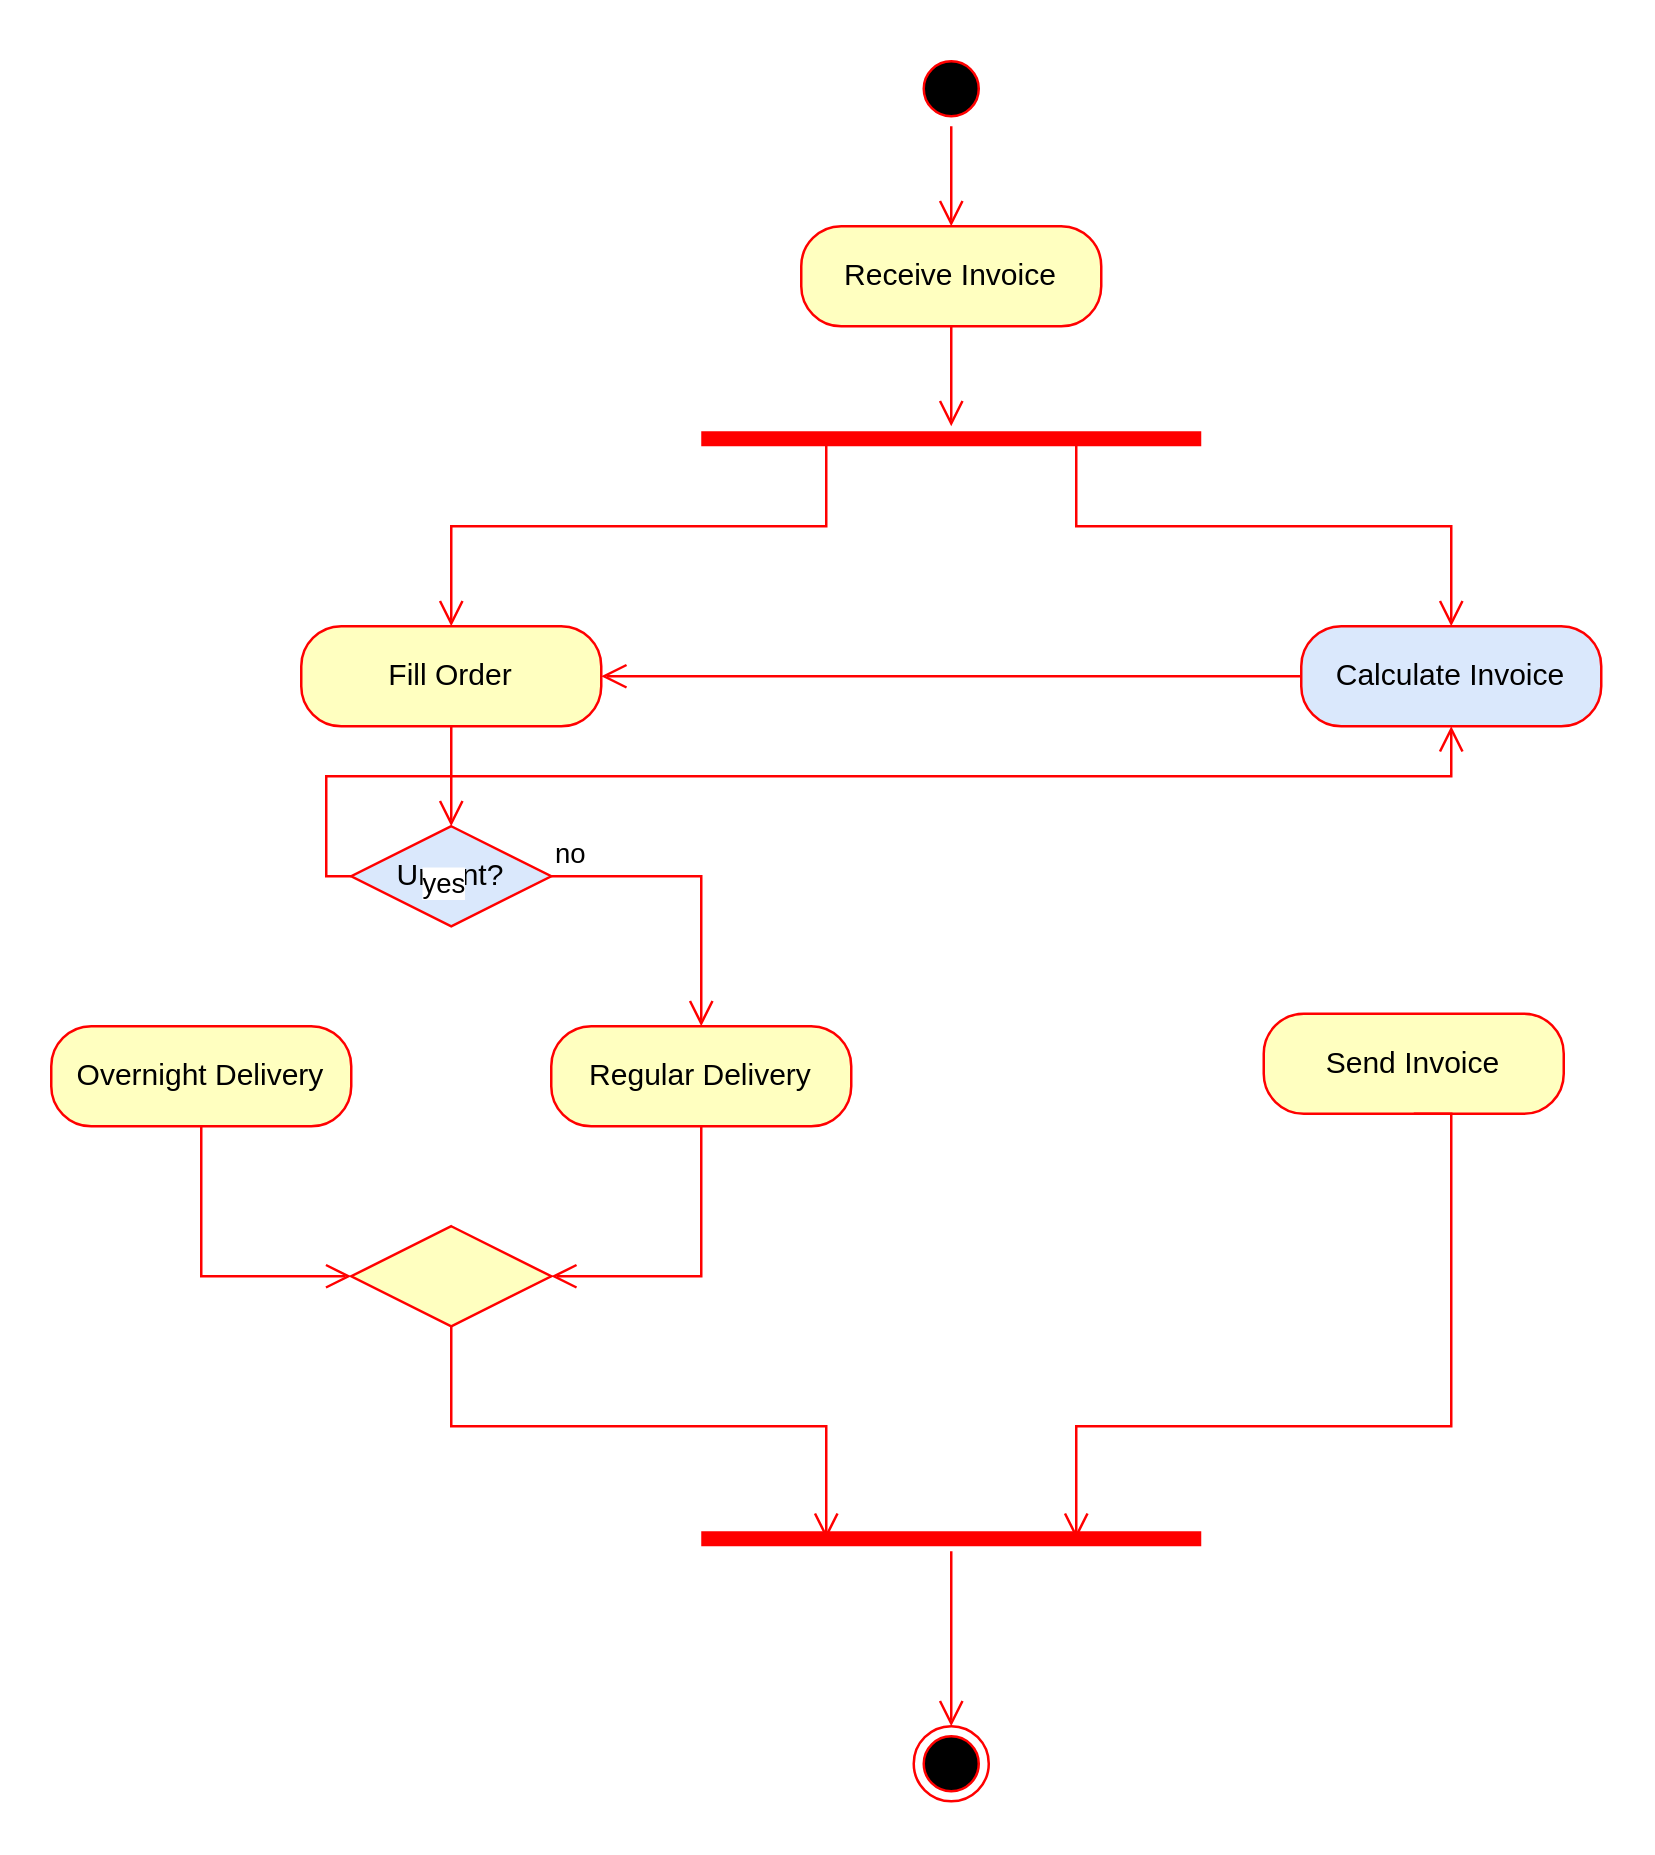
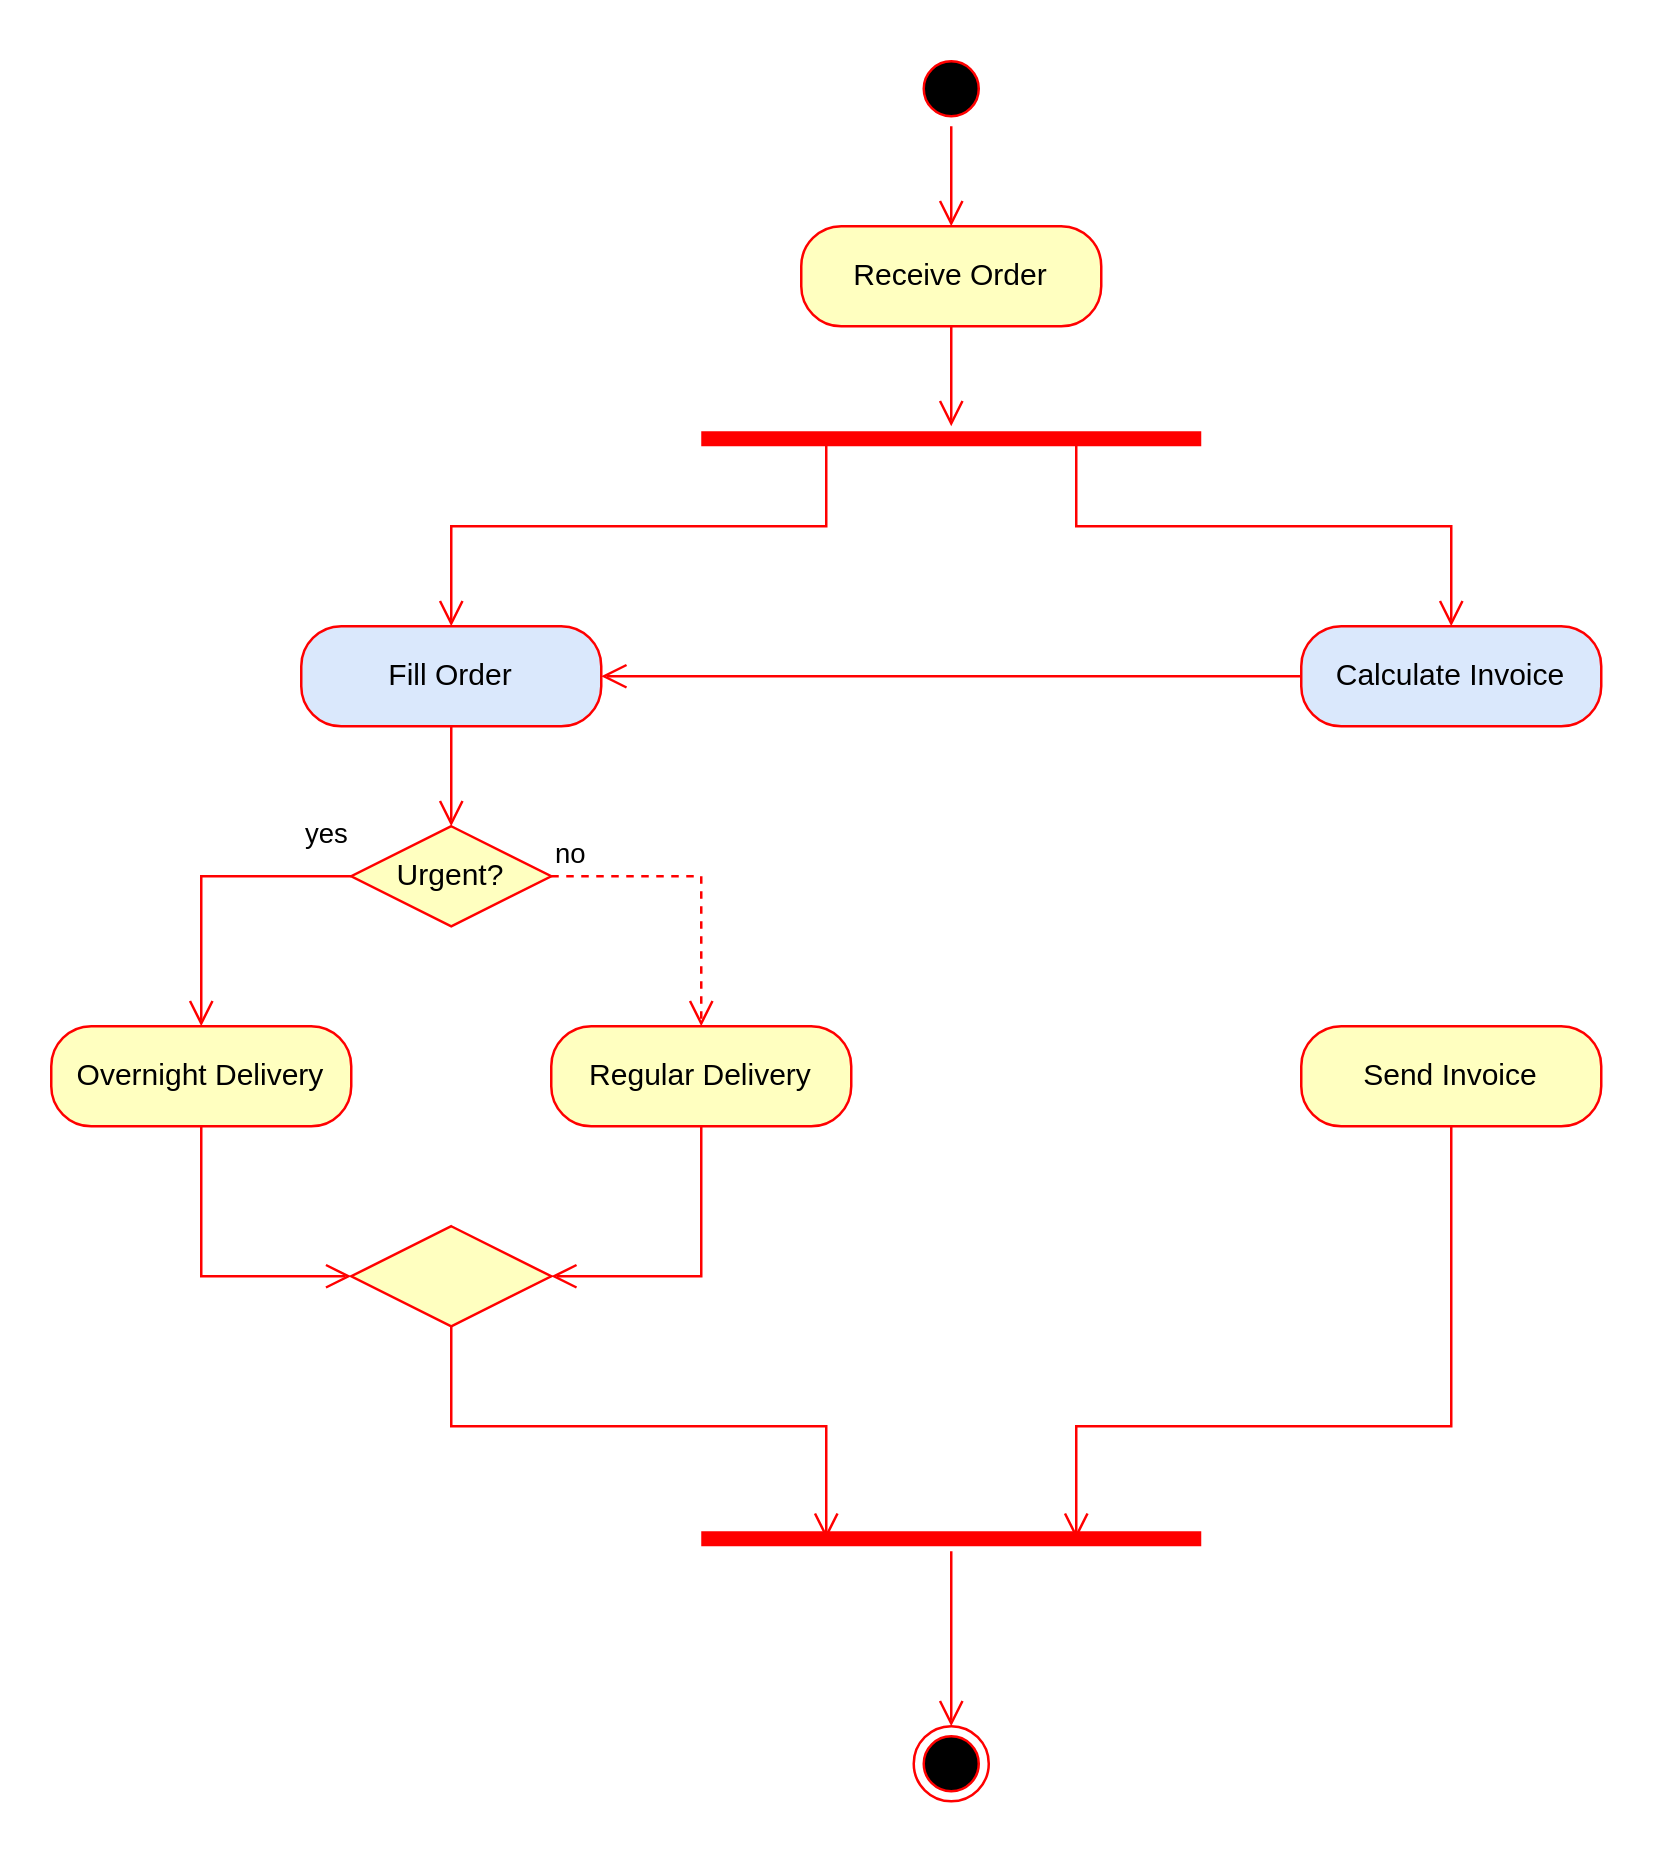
  <mxCell id="0" />
  <mxCell id="1" parent="0" />
  <mxCell id="2" value="" style="ellipse;html=1;shape=startState;fillColor=#000000;strokeColor=#ff0000;" vertex="1" parent="1"><mxGeometry x="365" y="20" width="30" height="30" as="geometry" /></mxCell>
  <mxCell id="3" value="" style="edgeStyle=orthogonalEdgeStyle;html=1;verticalAlign=bottom;endArrow=open;endSize=8;strokeColor=#ff0000;rounded=0;" edge="1" source="2" parent="1"><mxGeometry relative="1" as="geometry"><mxPoint x="380" y="90" as="targetPoint" /></mxGeometry></mxCell>
- <mxCell id="4" value="Receive Invoice" style="rounded=1;whiteSpace=wrap;html=1;arcSize=40;fontColor=#000000;fillColor=#ffffc0;strokeColor=#ff0000;" vertex="1" parent="1"><mxGeometry x="320" y="90" width="120" height="40" as="geometry" /></mxCell>
+ <mxCell id="4" value="Receive Order" style="rounded=1;whiteSpace=wrap;html=1;arcSize=40;fontColor=#000000;fillColor=#ffffc0;strokeColor=#ff0000;" vertex="1" parent="1"><mxGeometry x="320" y="90" width="120" height="40" as="geometry" /></mxCell>
  <mxCell id="5" value="" style="edgeStyle=orthogonalEdgeStyle;html=1;verticalAlign=bottom;endArrow=open;endSize=8;strokeColor=#ff0000;rounded=0;" edge="1" source="4" parent="1"><mxGeometry relative="1" as="geometry"><mxPoint x="380" y="170" as="targetPoint" /></mxGeometry></mxCell>
  <mxCell id="6" value="" style="shape=line;html=1;strokeWidth=6;strokeColor=#ff0000;" vertex="1" parent="1"><mxGeometry x="280" y="170" width="200" height="10" as="geometry" /></mxCell>
  <mxCell id="7" value="" style="html=1;verticalAlign=bottom;endArrow=open;endSize=8;strokeColor=#ff0000;rounded=0;exitX=0.25;exitY=0.5;exitDx=0;exitDy=0;exitPerimeter=0;edgeStyle=orthogonalEdgeStyle;entryX=0.5;entryY=0;entryDx=0;entryDy=0;" edge="1" source="6" parent="1" target="9"><mxGeometry relative="1" as="geometry"><mxPoint x="330" y="250" as="targetPoint" /><Array as="points"><mxPoint x="330" y="210" /><mxPoint x="180" y="210" /></Array></mxGeometry></mxCell>
  <mxCell id="8" value="" style="html=1;verticalAlign=bottom;endArrow=open;endSize=8;strokeColor=#ff0000;rounded=0;exitX=0.75;exitY=0.5;exitDx=0;exitDy=0;exitPerimeter=0;edgeStyle=orthogonalEdgeStyle;entryX=0.5;entryY=0;entryDx=0;entryDy=0;" edge="1" parent="1" source="6" target="11"><mxGeometry relative="1" as="geometry"><mxPoint x="430" y="250" as="targetPoint" /><mxPoint x="340" y="185" as="sourcePoint" /><Array as="points"><mxPoint x="430" y="210" /><mxPoint x="580" y="210" /></Array></mxGeometry></mxCell>
- <mxCell id="9" value="Fill Order" style="rounded=1;whiteSpace=wrap;html=1;arcSize=40;fontColor=#000000;fillColor=#ffffc0;strokeColor=#ff0000;" vertex="1" parent="1"><mxGeometry x="120" y="250" width="120" height="40" as="geometry" /></mxCell>
+ <mxCell id="9" value="Fill Order" style="rounded=1;whiteSpace=wrap;html=1;arcSize=40;fontColor=#000000;fillColor=#dae8fc;strokeColor=#ff0000;" vertex="1" parent="1"><mxGeometry x="120" y="250" width="120" height="40" as="geometry" /></mxCell>
  <mxCell id="10" value="" style="edgeStyle=orthogonalEdgeStyle;html=1;verticalAlign=bottom;endArrow=open;endSize=8;strokeColor=#ff0000;rounded=0;" edge="1" source="9" parent="1"><mxGeometry relative="1" as="geometry"><mxPoint x="180" y="330" as="targetPoint" /></mxGeometry></mxCell>
  <mxCell id="11" value="Calculate Invoice" style="rounded=1;whiteSpace=wrap;html=1;arcSize=40;fontColor=#000000;fillColor=#dae8fc;strokeColor=#ff0000;" vertex="1" parent="1"><mxGeometry x="520" y="250" width="120" height="40" as="geometry" /></mxCell>
  <mxCell id="12" value="" style="edgeStyle=orthogonalEdgeStyle;html=1;verticalAlign=bottom;endArrow=open;endSize=8;strokeColor=#ff0000;rounded=0;" edge="1" parent="1" source="11" target="9"><mxGeometry relative="1" as="geometry"><mxPoint x="580" y="330" as="targetPoint" /></mxGeometry></mxCell>
- <mxCell id="13" value="Send Invoice" style="rounded=1;whiteSpace=wrap;html=1;arcSize=40;fontColor=#000000;fillColor=#ffffc0;strokeColor=#ff0000;" vertex="1" parent="1"><mxGeometry x="505" y="405" width="120" height="40" as="geometry" /></mxCell>
+ <mxCell id="13" value="Send Invoice" style="rounded=1;whiteSpace=wrap;html=1;arcSize=40;fontColor=#000000;fillColor=#ffffc0;strokeColor=#ff0000;" vertex="1" parent="1"><mxGeometry x="520" y="410" width="120" height="40" as="geometry" /></mxCell>
  <mxCell id="14" value="" style="edgeStyle=orthogonalEdgeStyle;html=1;verticalAlign=bottom;endArrow=open;endSize=8;strokeColor=#ff0000;rounded=0;entryX=0.75;entryY=0.5;entryDx=0;entryDy=0;entryPerimeter=0;exitX=0.5;exitY=1;exitDx=0;exitDy=0;" edge="1" source="13" parent="1" target="23"><mxGeometry relative="1" as="geometry"><mxPoint x="580" y="510" as="targetPoint" /><Array as="points"><mxPoint x="580" y="570" /><mxPoint x="430" y="570" /></Array></mxGeometry></mxCell>
- <mxCell id="15" value="Urgent?" style="rhombus;whiteSpace=wrap;html=1;fillColor=#dae8fc;strokeColor=#ff0000;" vertex="1" parent="1"><mxGeometry x="140" y="330" width="80" height="40" as="geometry" /></mxCell>
- <mxCell id="16" value="no" style="edgeStyle=orthogonalEdgeStyle;html=1;align=left;verticalAlign=bottom;endArrow=open;endSize=8;strokeColor=#ff0000;rounded=0;entryX=0.5;entryY=0;entryDx=0;entryDy=0;exitX=1;exitY=0.5;exitDx=0;exitDy=0;" edge="1" source="15" parent="1" target="18"><mxGeometry x="-1" relative="1" as="geometry"><mxPoint x="320" y="350" as="targetPoint" /></mxGeometry></mxCell>
- <mxCell id="17" value="yes" style="html=1;align=left;verticalAlign=top;endArrow=open;endSize=8;strokeColor=#ff0000;rounded=0;exitX=0;exitY=0.5;exitDx=0;exitDy=0;edgeStyle=orthogonalEdgeStyle;" edge="1" source="15" parent="1" target="11"><mxGeometry x="-0.667" y="-30" relative="1" as="geometry"><mxPoint x="80" y="350" as="targetPoint" /><mxPoint as="offset" /></mxGeometry></mxCell>
+ <mxCell id="15" value="Urgent?" style="rhombus;whiteSpace=wrap;html=1;fillColor=#ffffc0;strokeColor=#ff0000;" vertex="1" parent="1"><mxGeometry x="140" y="330" width="80" height="40" as="geometry" /></mxCell>
+ <mxCell id="16" value="no" style="edgeStyle=orthogonalEdgeStyle;html=1;align=left;verticalAlign=bottom;endArrow=open;endSize=8;strokeColor=#ff0000;rounded=0;entryX=0.5;entryY=0;entryDx=0;entryDy=0;exitX=1;exitY=0.5;exitDx=0;exitDy=0;dashed=1;" edge="1" source="15" parent="1" target="18"><mxGeometry x="-1" relative="1" as="geometry"><mxPoint x="320" y="350" as="targetPoint" /></mxGeometry></mxCell>
+ <mxCell id="17" value="yes" style="html=1;align=left;verticalAlign=top;endArrow=open;endSize=8;strokeColor=#ff0000;rounded=0;exitX=0;exitY=0.5;exitDx=0;exitDy=0;edgeStyle=orthogonalEdgeStyle;entryX=0.5;entryY=0;entryDx=0;entryDy=0;" edge="1" source="15" parent="1" target="20"><mxGeometry x="-0.667" y="-30" relative="1" as="geometry"><mxPoint x="80" y="350" as="targetPoint" /><mxPoint as="offset" /></mxGeometry></mxCell>
  <mxCell id="18" value="Regular Delivery" style="rounded=1;whiteSpace=wrap;html=1;arcSize=40;fontColor=#000000;fillColor=#ffffc0;strokeColor=#ff0000;" vertex="1" parent="1"><mxGeometry x="220" y="410" width="120" height="40" as="geometry" /></mxCell>
  <mxCell id="19" value="" style="edgeStyle=orthogonalEdgeStyle;html=1;verticalAlign=bottom;endArrow=open;endSize=8;strokeColor=#ff0000;rounded=0;entryX=1;entryY=0.5;entryDx=0;entryDy=0;" edge="1" source="18" parent="1" target="22"><mxGeometry relative="1" as="geometry"><mxPoint x="280" y="510" as="targetPoint" /></mxGeometry></mxCell>
  <mxCell id="20" value="Overnight Delivery" style="rounded=1;whiteSpace=wrap;html=1;arcSize=40;fontColor=#000000;fillColor=#ffffc0;strokeColor=#ff0000;" vertex="1" parent="1"><mxGeometry x="20" y="410" width="120" height="40" as="geometry" /></mxCell>
  <mxCell id="21" value="" style="edgeStyle=orthogonalEdgeStyle;html=1;verticalAlign=bottom;endArrow=open;endSize=8;strokeColor=#ff0000;rounded=0;entryX=0;entryY=0.5;entryDx=0;entryDy=0;" edge="1" source="20" parent="1" target="22"><mxGeometry relative="1" as="geometry"><mxPoint x="80" y="540" as="targetPoint" /><Array as="points"><mxPoint x="80" y="510" /></Array></mxGeometry></mxCell>
  <mxCell id="22" value="" style="rhombus;whiteSpace=wrap;html=1;fillColor=#ffffc0;strokeColor=#ff0000;" vertex="1" parent="1"><mxGeometry x="140" y="490" width="80" height="40" as="geometry" /></mxCell>
  <mxCell id="23" value="" style="shape=line;html=1;strokeWidth=6;strokeColor=#ff0000;" vertex="1" parent="1"><mxGeometry x="280" y="610" width="200" height="10" as="geometry" /></mxCell>
  <mxCell id="24" value="" style="edgeStyle=orthogonalEdgeStyle;html=1;verticalAlign=bottom;endArrow=open;endSize=8;strokeColor=#ff0000;rounded=0;" edge="1" source="23" parent="1"><mxGeometry relative="1" as="geometry"><mxPoint x="380" y="690" as="targetPoint" /></mxGeometry></mxCell>
  <mxCell id="25" value="" style="html=1;verticalAlign=bottom;endArrow=open;endSize=8;strokeColor=#ff0000;rounded=0;entryX=0.25;entryY=0.5;entryDx=0;entryDy=0;entryPerimeter=0;exitX=0.5;exitY=1;exitDx=0;exitDy=0;" edge="1" parent="1" source="22" target="23"><mxGeometry relative="1" as="geometry"><mxPoint x="510" y="745" as="targetPoint" /><mxPoint x="660" y="580" as="sourcePoint" /><Array as="points"><mxPoint x="180" y="570" /><mxPoint x="330" y="570" /></Array></mxGeometry></mxCell>
  <mxCell id="26" value="" style="ellipse;html=1;shape=endState;fillColor=#000000;strokeColor=#ff0000;" vertex="1" parent="1"><mxGeometry x="365" y="690" width="30" height="30" as="geometry" /></mxCell>
